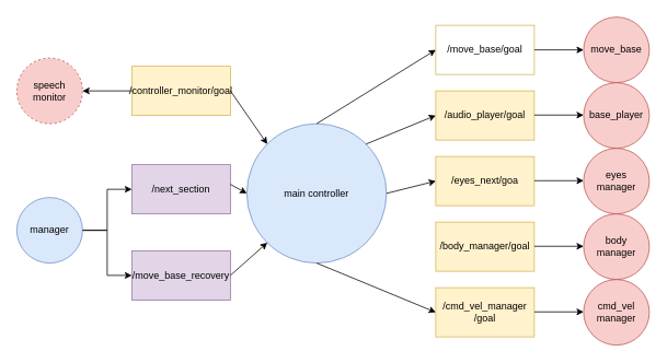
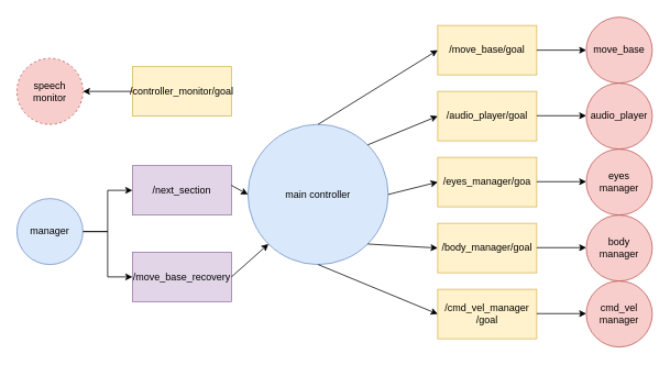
  <mxCell id="0" />
  <mxCell id="1" parent="0" />
  <mxCell id="2" value="main controller" style="ellipse;whiteSpace=wrap;html=1;aspect=fixed;fillColor=#dae8fc;strokeColor=#6c8ebf;" parent="1" vertex="1"><mxGeometry x="300" y="150" width="170" height="170" as="geometry" /></mxCell>
  <mxCell id="3" value="move_base" style="ellipse;whiteSpace=wrap;html=1;aspect=fixed;fillColor=#f8cecc;strokeColor=#b85450;" parent="1" vertex="1"><mxGeometry x="710" y="20" width="80" height="80" as="geometry" /></mxCell>
- <mxCell id="4" value="base_player" style="ellipse;whiteSpace=wrap;html=1;aspect=fixed;fillColor=#f8cecc;strokeColor=#b85450;" parent="1" vertex="1"><mxGeometry x="710" y="100" width="80" height="80" as="geometry" /></mxCell>
+ <mxCell id="4" value="audio_player" style="ellipse;whiteSpace=wrap;html=1;aspect=fixed;fillColor=#f8cecc;strokeColor=#b85450;" parent="1" vertex="1"><mxGeometry x="710" y="100" width="80" height="80" as="geometry" /></mxCell>
  <mxCell id="5" value="&lt;div&gt;eyes&lt;/div&gt;&lt;div&gt;manager&lt;/div&gt;" style="ellipse;whiteSpace=wrap;html=1;aspect=fixed;fillColor=#f8cecc;strokeColor=#b85450;" parent="1" vertex="1"><mxGeometry x="710" y="180" width="80" height="80" as="geometry" /></mxCell>
  <mxCell id="6" value="&lt;div&gt;body&lt;/div&gt;&lt;div&gt;manager&lt;/div&gt;" style="ellipse;whiteSpace=wrap;html=1;aspect=fixed;fillColor=#f8cecc;strokeColor=#b85450;" parent="1" vertex="1"><mxGeometry x="710" y="260" width="80" height="80" as="geometry" /></mxCell>
- <mxCell id="7" value="/move_base/goal" style="rounded=0;whiteSpace=wrap;html=1;fillColor=#ffffff;strokeColor=#d6b656;" parent="1" vertex="1"><mxGeometry x="530" y="30" width="120" height="60" as="geometry" /></mxCell>
+ <mxCell id="7" value="/move_base/goal" style="rounded=0;whiteSpace=wrap;html=1;fillColor=#fff2cc;strokeColor=#d6b656;" parent="1" vertex="1"><mxGeometry x="530" y="30" width="120" height="60" as="geometry" /></mxCell>
  <mxCell id="8" value="/audio_player/goal" style="rounded=0;whiteSpace=wrap;html=1;fillColor=#fff2cc;strokeColor=#d6b656;" parent="1" vertex="1"><mxGeometry x="530" y="110" width="120" height="60" as="geometry" /></mxCell>
- <mxCell id="9" value="/eyes_next/goa" style="rounded=0;whiteSpace=wrap;html=1;fillColor=#fff2cc;strokeColor=#d6b656;" parent="1" vertex="1"><mxGeometry x="530" y="190" width="120" height="60" as="geometry" /></mxCell>
+ <mxCell id="9" value="/eyes_manager/goa" style="rounded=0;whiteSpace=wrap;html=1;fillColor=#fff2cc;strokeColor=#d6b656;" parent="1" vertex="1"><mxGeometry x="530" y="190" width="120" height="60" as="geometry" /></mxCell>
  <mxCell id="10" value="/body_manager/goal" style="rounded=0;whiteSpace=wrap;html=1;fillColor=#fff2cc;strokeColor=#d6b656;" parent="1" vertex="1"><mxGeometry x="530" y="270" width="120" height="60" as="geometry" /></mxCell>
  <mxCell id="11" value="&lt;div&gt;cmd_vel&lt;/div&gt;&lt;div&gt;manager&lt;br&gt;&lt;/div&gt;" style="ellipse;whiteSpace=wrap;html=1;aspect=fixed;fillColor=#f8cecc;strokeColor=#b85450;" parent="1" vertex="1"><mxGeometry x="710" y="340" width="80" height="80" as="geometry" /></mxCell>
  <mxCell id="12" value="&lt;div&gt;/cmd_vel_manager&lt;/div&gt;&lt;div&gt;/goal&lt;/div&gt;" style="rounded=0;whiteSpace=wrap;html=1;fillColor=#fff2cc;strokeColor=#d6b656;" parent="1" vertex="1"><mxGeometry x="530" y="350" width="120" height="60" as="geometry" /></mxCell>
  <mxCell id="13" value="" style="endArrow=classic;html=1;entryX=0;entryY=0.5;entryDx=0;entryDy=0;" parent="1" edge="1"><mxGeometry width="50" height="50" relative="1" as="geometry"><mxPoint x="650" y="60" as="sourcePoint" /><mxPoint x="710" y="60" as="targetPoint" /></mxGeometry></mxCell>
  <mxCell id="14" value="" style="endArrow=classic;html=1;entryX=0;entryY=0.5;entryDx=0;entryDy=0;" parent="1" edge="1"><mxGeometry width="50" height="50" relative="1" as="geometry"><mxPoint x="650" y="139.5" as="sourcePoint" /><mxPoint x="710" y="139.5" as="targetPoint" /></mxGeometry></mxCell>
  <mxCell id="15" value="" style="endArrow=classic;html=1;entryX=0;entryY=0.5;entryDx=0;entryDy=0;" parent="1" edge="1"><mxGeometry width="50" height="50" relative="1" as="geometry"><mxPoint x="650" y="219.5" as="sourcePoint" /><mxPoint x="710" y="219.5" as="targetPoint" /></mxGeometry></mxCell>
  <mxCell id="16" value="" style="endArrow=classic;html=1;entryX=0;entryY=0.5;entryDx=0;entryDy=0;" parent="1" edge="1"><mxGeometry width="50" height="50" relative="1" as="geometry"><mxPoint x="650" y="299.5" as="sourcePoint" /><mxPoint x="710" y="299.5" as="targetPoint" /></mxGeometry></mxCell>
  <mxCell id="17" value="speech monitor" style="ellipse;whiteSpace=wrap;html=1;aspect=fixed;fillColor=#f8cecc;strokeColor=#b85450;dashed=1;" parent="1" vertex="1"><mxGeometry x="20" y="70" width="80" height="80" as="geometry" /></mxCell>
  <mxCell id="18" value="" style="edgeStyle=orthogonalEdgeStyle;rounded=0;orthogonalLoop=1;jettySize=auto;html=1;" edge="1" parent="1" source="19" target="23"><mxGeometry relative="1" as="geometry" /></mxCell>
  <mxCell id="19" value="&lt;div&gt;manager &lt;br&gt;&lt;/div&gt;" style="ellipse;whiteSpace=wrap;html=1;aspect=fixed;fillColor=#dae8fc;strokeColor=#6c8ebf;" parent="1" vertex="1"><mxGeometry x="20" y="240" width="80" height="80" as="geometry" /></mxCell>
  <mxCell id="20" value="/controller_monitor/goal" style="rounded=0;whiteSpace=wrap;html=1;fillColor=#fff2cc;strokeColor=#d6b656;" parent="1" vertex="1"><mxGeometry x="160" y="80" width="120" height="60" as="geometry" /></mxCell>
  <mxCell id="21" value="" style="edgeStyle=orthogonalEdgeStyle;rounded=0;orthogonalLoop=1;jettySize=auto;html=1;" edge="1" parent="1" source="19" target="22"><mxGeometry relative="1" as="geometry" /></mxCell>
  <mxCell id="22" value="/next_section" style="rounded=0;whiteSpace=wrap;html=1;fillColor=#e1d5e7;strokeColor=#9673a6;" parent="1" vertex="1"><mxGeometry x="160" y="200" width="120" height="60" as="geometry" /></mxCell>
  <mxCell id="23" value="/move_base_recovery" style="rounded=0;whiteSpace=wrap;html=1;fillColor=#e1d5e7;strokeColor=#9673a6;" parent="1" vertex="1"><mxGeometry x="160" y="305" width="120" height="60" as="geometry" /></mxCell>
  <mxCell id="24" value="" style="endArrow=classic;html=1;entryX=0;entryY=0.5;entryDx=0;entryDy=0;" edge="1" parent="1"><mxGeometry width="50" height="50" relative="1" as="geometry"><mxPoint x="650" y="379.5" as="sourcePoint" /><mxPoint x="710" y="379.5" as="targetPoint" /></mxGeometry></mxCell>
  <mxCell id="25" value="" style="endArrow=classic;html=1;entryX=1;entryY=0.5;entryDx=0;entryDy=0;exitX=0;exitY=0.5;exitDx=0;exitDy=0;" edge="1" parent="1" source="20" target="17"><mxGeometry width="50" height="50" relative="1" as="geometry"><mxPoint x="100" y="40" as="sourcePoint" /><mxPoint x="160" y="40" as="targetPoint" /></mxGeometry></mxCell>
  <mxCell id="26" value="" style="endArrow=classic;html=1;entryX=0;entryY=0.5;entryDx=0;entryDy=0;exitX=0.5;exitY=0;exitDx=0;exitDy=0;" edge="1" parent="1" source="2" target="7"><mxGeometry width="50" height="50" relative="1" as="geometry"><mxPoint x="390" y="120" as="sourcePoint" /><mxPoint x="440" y="70" as="targetPoint" /></mxGeometry></mxCell>
  <mxCell id="27" value="" style="endArrow=classic;html=1;entryX=0;entryY=0.5;entryDx=0;entryDy=0;exitX=1;exitY=0;exitDx=0;exitDy=0;" edge="1" parent="1" source="2" target="8"><mxGeometry width="50" height="50" relative="1" as="geometry"><mxPoint x="350" y="280" as="sourcePoint" /><mxPoint x="400" y="230" as="targetPoint" /></mxGeometry></mxCell>
  <mxCell id="28" value="" style="endArrow=classic;html=1;entryX=0;entryY=0.5;entryDx=0;entryDy=0;exitX=1;exitY=0.5;exitDx=0;exitDy=0;" edge="1" parent="1" source="2" target="9"><mxGeometry width="50" height="50" relative="1" as="geometry"><mxPoint x="380" y="450" as="sourcePoint" /><mxPoint x="430" y="400" as="targetPoint" /></mxGeometry></mxCell>
  <mxCell id="29" value="" style="endArrow=classic;html=1;exitX=0.5;exitY=1;exitDx=0;exitDy=0;entryX=0;entryY=0.5;entryDx=0;entryDy=0;" edge="1" parent="1" source="2" target="12"><mxGeometry width="50" height="50" relative="1" as="geometry"><mxPoint x="360" y="490" as="sourcePoint" /><mxPoint x="410" y="440" as="targetPoint" /></mxGeometry></mxCell>
+ <mxCell id="30" value="" style="endArrow=classic;html=1;entryX=0;entryY=0.5;entryDx=0;entryDy=0;exitX=1;exitY=1;exitDx=0;exitDy=0;" edge="1" parent="1" source="2" target="10"><mxGeometry width="50" height="50" relative="1" as="geometry"><mxPoint x="350" y="510" as="sourcePoint" /><mxPoint x="400" y="460" as="targetPoint" /></mxGeometry></mxCell>
  <mxCell id="31" value="" style="endArrow=classic;html=1;entryX=0;entryY=1;entryDx=0;entryDy=0;exitX=1;exitY=0.5;exitDx=0;exitDy=0;" edge="1" parent="1" source="23" target="2"><mxGeometry width="50" height="50" relative="1" as="geometry"><mxPoint x="340" y="460" as="sourcePoint" /><mxPoint x="390" y="410" as="targetPoint" /></mxGeometry></mxCell>
  <mxCell id="32" value="" style="endArrow=classic;html=1;entryX=0;entryY=0.5;entryDx=0;entryDy=0;exitX=1;exitY=0.4;exitDx=0;exitDy=0;exitPerimeter=0;" edge="1" parent="1" source="22" target="2"><mxGeometry width="50" height="50" relative="1" as="geometry"><mxPoint x="360" y="430" as="sourcePoint" /><mxPoint x="410" y="380" as="targetPoint" /></mxGeometry></mxCell>
- <mxCell id="33" value="" style="endArrow=classic;html=1;exitX=1;exitY=0.5;exitDx=0;exitDy=0;entryX=0;entryY=0;entryDx=0;entryDy=0;" edge="1" parent="1" source="20" target="2"><mxGeometry width="50" height="50" relative="1" as="geometry"><mxPoint x="370" y="430" as="sourcePoint" /><mxPoint x="420" y="400" as="targetPoint" /></mxGeometry></mxCell>
